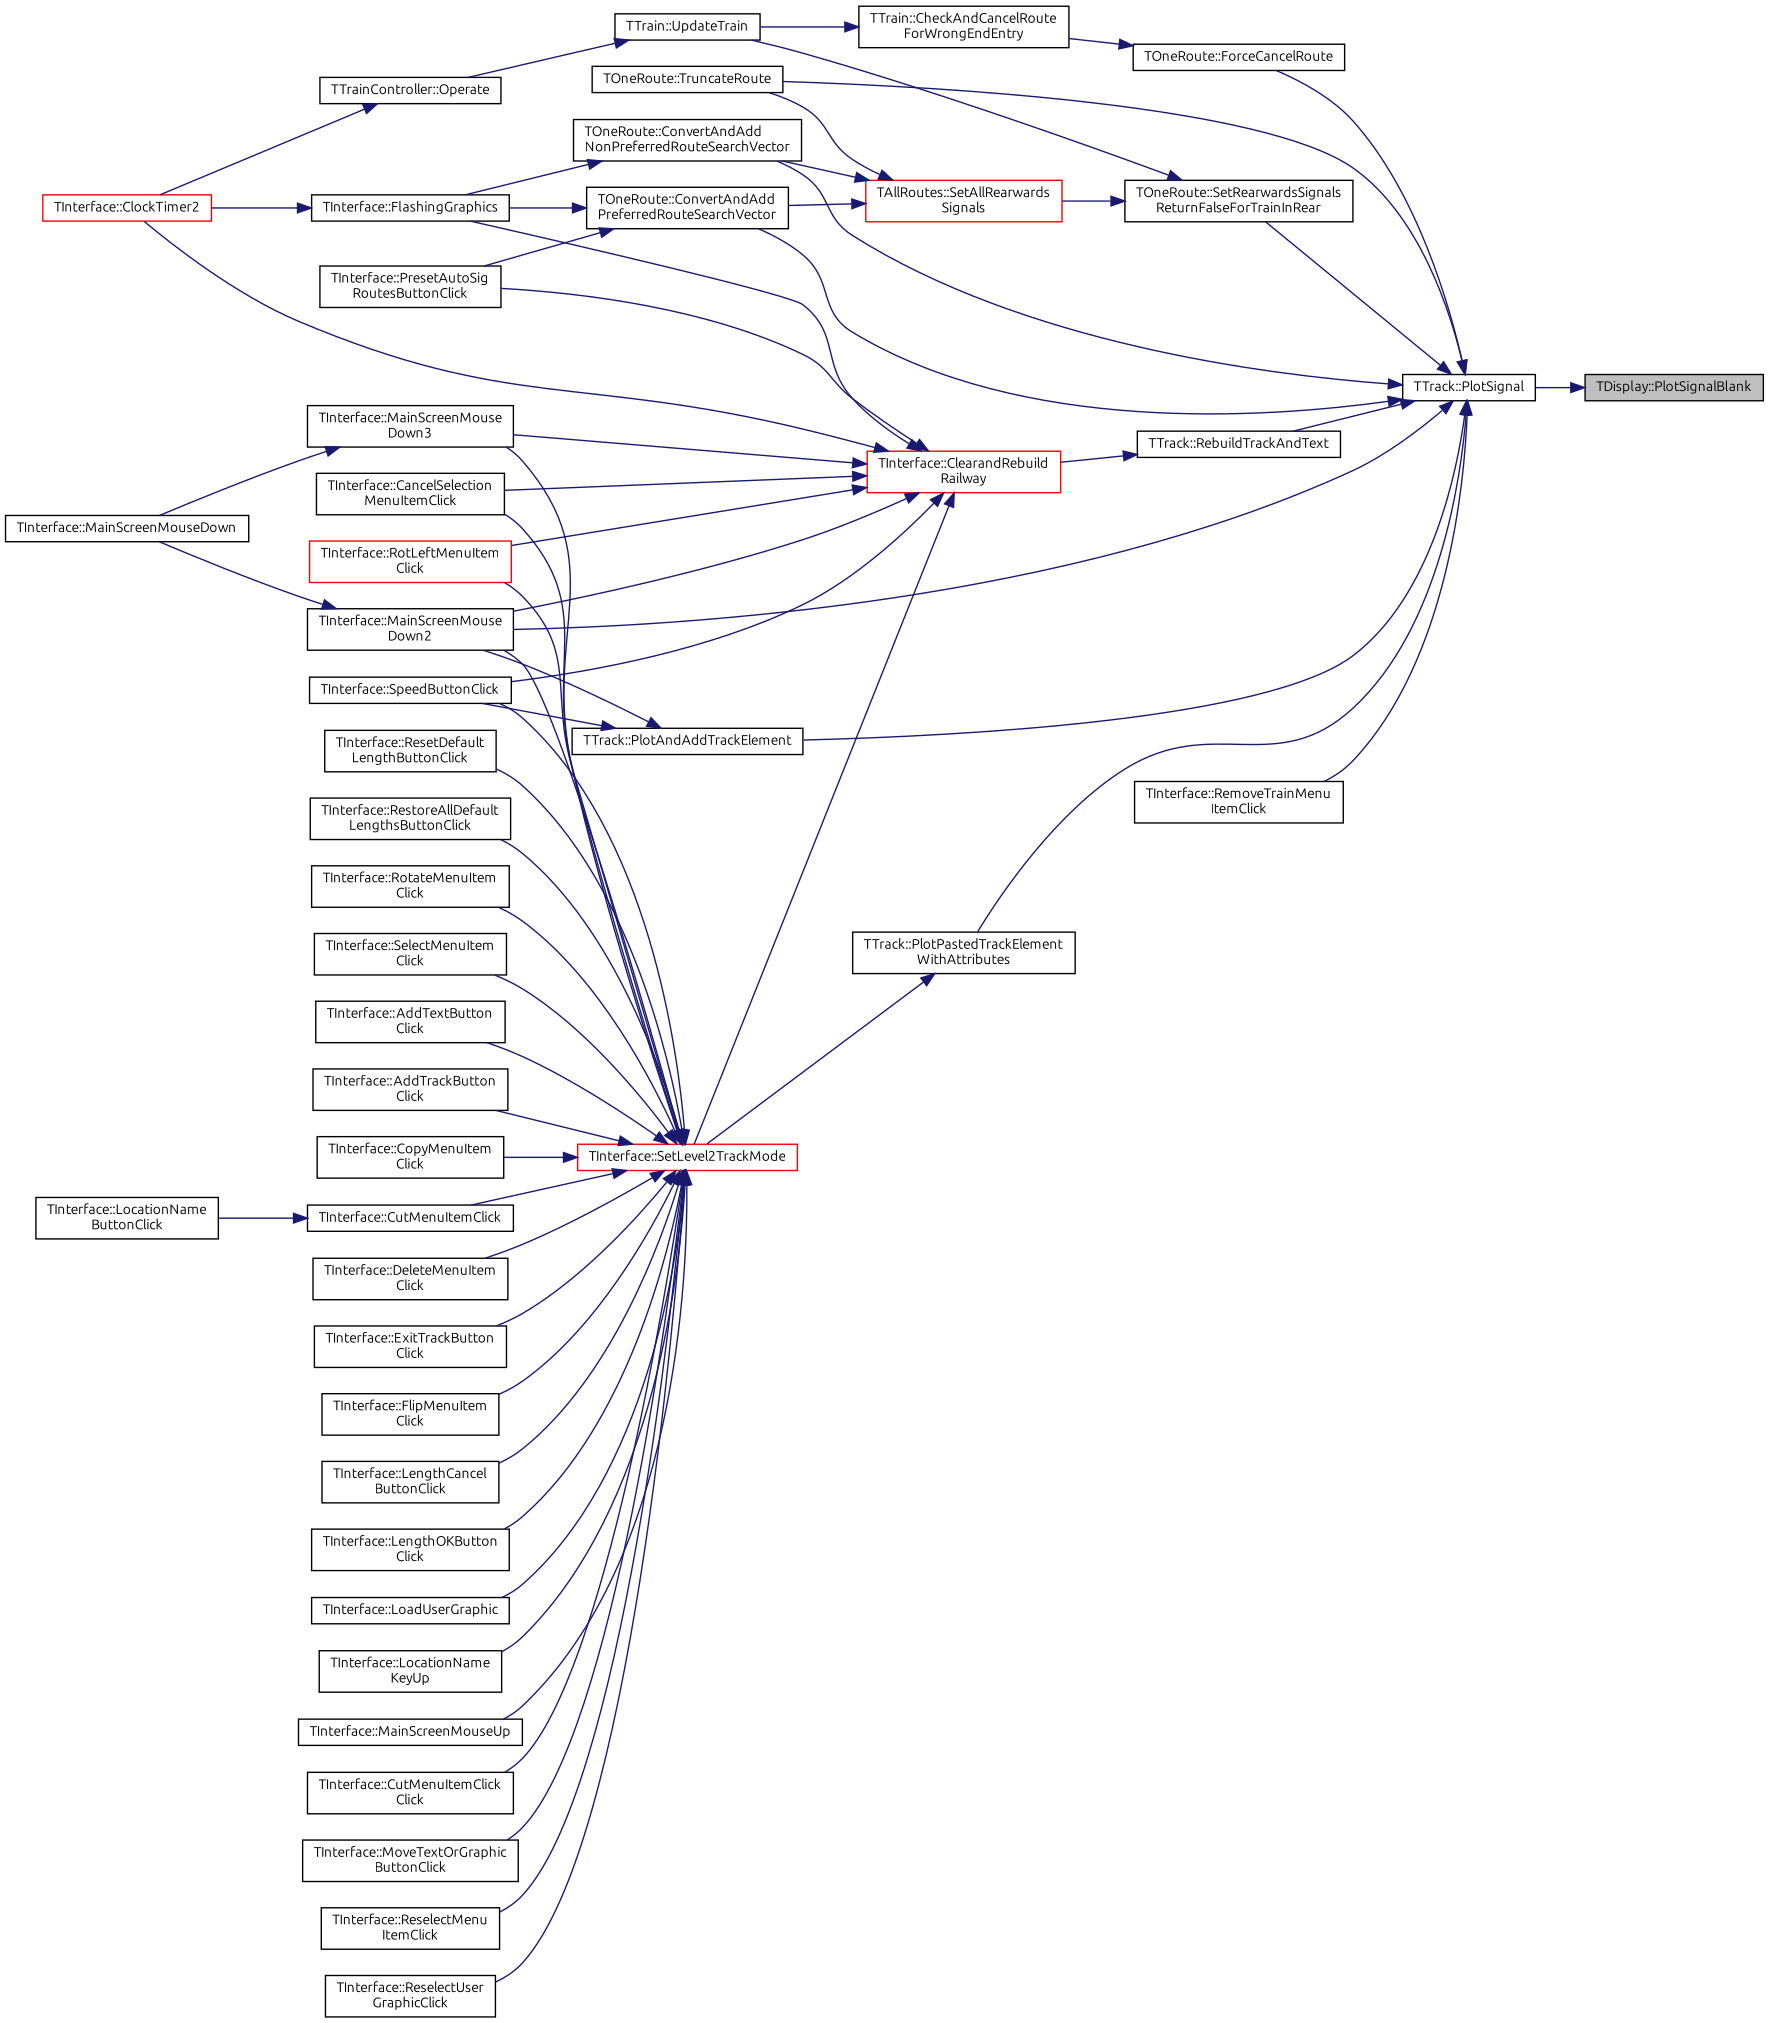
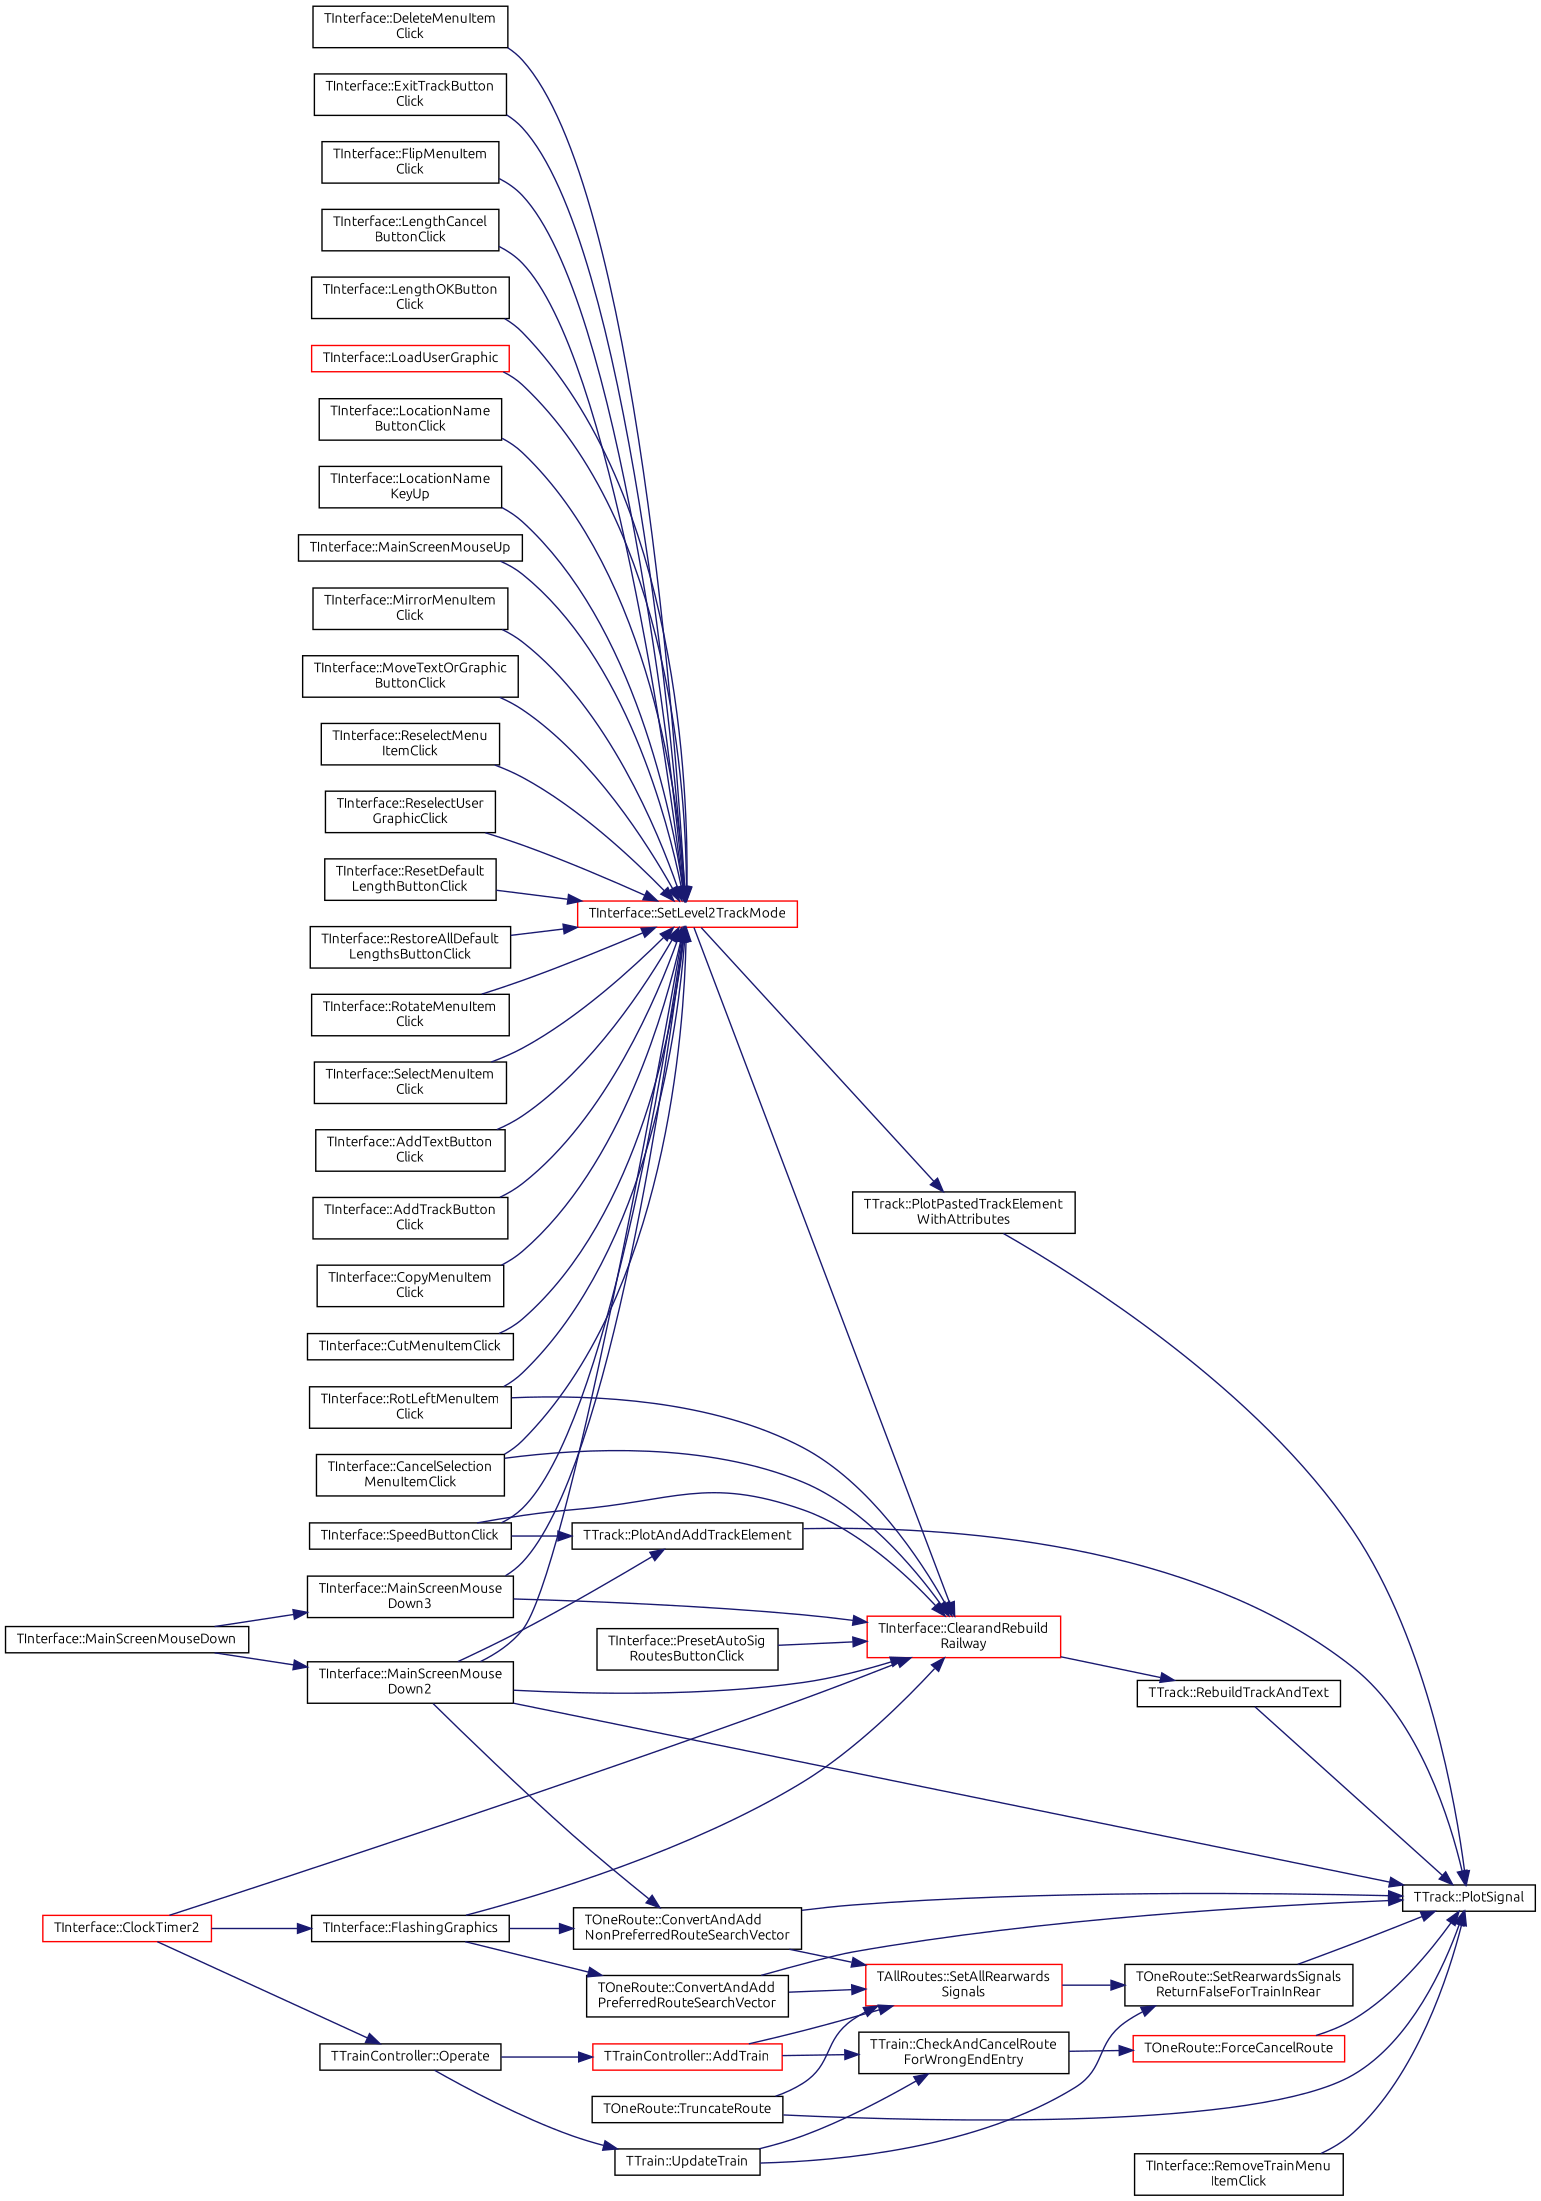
  digraph {
    fontname=Ubuntu
    rankdir=RL
    node [color=black fillcolor=white fontname=Ubuntu fontsize=10 shape=record style=filled]
    edge [color=midnightblue dir=back fontname=Ubuntu fontsize=10 labelfontname=Helvetica labelfontsize=10 style=solid]
-   n1 [fillcolor=grey75 fontcolor=black height=0.2 label="TDisplay::PlotSignalBlank" width=0.4]
    n2 [height=0.2 label="TTrack::PlotSignal" width=0.4]
    n3 [height=0.2 label="TOneRoute::ConvertAndAdd\lNonPreferredRouteSearchVector" width=0.4]
    n4 [height=0.2 label="TInterface::MainScreenMouse\lDown2" width=0.4]
    n5 [height=0.2 label="TOneRoute::ConvertAndAdd\lPreferredRouteSearchVector" width=0.4]
-   n6 [height=0.2 label="TOneRoute::ForceCancelRoute" width=0.4]
+   n6 [color=red height=0.2 label="TOneRoute::ForceCancelRoute" width=0.4]
    n7 [height=0.2 label="TTrack::PlotAndAddTrackElement" width=0.4]
    n8 [height=0.2 label="TTrack::PlotPastedTrackElement\lWithAttributes" width=0.4]
    n9 [height=0.2 label="TTrack::RebuildTrackAndText" width=0.4]
    n10 [height=0.2 label="TInterface::RemoveTrainMenu\lItemClick" width=0.4]
    n11 [height=0.2 label="TOneRoute::SetRearwardsSignals\lReturnFalseForTrainInRear" width=0.4]
    n12 [height=0.2 label="TOneRoute::TruncateRoute" width=0.4]
    n13 [height=0.2 label="TInterface::FlashingGraphics" width=0.4]
    n14 [height=0.2 label="TInterface::MainScreenMouseDown" width=0.4]
    n15 [height=0.2 label="TInterface::PresetAutoSig\lRoutesButtonClick" width=0.4]
    n16 [height=0.2 label="TTrain::CheckAndCancelRoute\lForWrongEndEntry" width=0.4]
    n17 [height=0.2 label="TTrain::UpdateTrain" width=0.4]
    n18 [height=0.2 label="TTrainController::Operate" width=0.4]
    n19 [height=0.2 label="TInterface::SpeedButtonClick" width=0.4]
    n20 [color=red height=0.2 label="TInterface::SetLevel2TrackMode" width=0.4]
    n21 [color=red height=0.2 label="TInterface::ClearandRebuild\lRailway" width=0.4]
    n22 [color=red height=0.2 label="TAllRoutes::SetAllRearwards\lSignals" width=0.4]
    n23 [color=red height=0.2 label="TInterface::ClockTimer2" width=0.4]
+   n24 [color=red height=0.2 label="TTrainController::AddTrain" width=0.4]
    n25 [height=0.2 label="TInterface::AddTextButton\lClick" width=0.4]
    n26 [height=0.2 label="TInterface::AddTrackButton\lClick" width=0.4]
    n27 [height=0.2 label="TInterface::CancelSelection\lMenuItemClick" width=0.4]
    n28 [height=0.2 label="TInterface::CopyMenuItem\lClick" width=0.4]
    n29 [height=0.2 label="TInterface::CutMenuItemClick" width=0.4]
    n30 [height=0.2 label="TInterface::DeleteMenuItem\lClick" width=0.4]
    n31 [height=0.2 label="TInterface::ExitTrackButton\lClick" width=0.4]
    n32 [height=0.2 label="TInterface::FlipMenuItem\lClick" width=0.4]
    n33 [height=0.2 label="TInterface::LengthCancel\lButtonClick" width=0.4]
    n34 [height=0.2 label="TInterface::LengthOKButton\lClick" width=0.4]
-   n35 [height=0.2 label="TInterface::LoadUserGraphic" width=0.4]
+   n35 [color=red height=0.2 label="TInterface::LoadUserGraphic" width=0.4]
    n36 [height=0.2 label="TInterface::LocationName\lButtonClick" width=0.4]
    n37 [height=0.2 label="TInterface::LocationName\lKeyUp" width=0.4]
    n38 [height=0.2 label="TInterface::MainScreenMouse\lDown3" width=0.4]
    n39 [height=0.2 label="TInterface::MainScreenMouseUp" width=0.4]
-   n40 [height=0.2 label="TInterface::CutMenuItemClick\lClick" width=0.4]
+   n40 [height=0.2 label="TInterface::MirrorMenuItem\lClick" width=0.4]
    n41 [height=0.2 label="TInterface::MoveTextOrGraphic\lButtonClick" width=0.4]
    n42 [height=0.2 label="TInterface::ReselectMenu\lItemClick" width=0.4]
    n43 [height=0.2 label="TInterface::ReselectUser\lGraphicClick" width=0.4]
    n44 [height=0.2 label="TInterface::ResetDefault\lLengthButtonClick" width=0.4]
    n45 [height=0.2 label="TInterface::RestoreAllDefault\lLengthsButtonClick" width=0.4]
    n46 [height=0.2 label="TInterface::RotateMenuItem\lClick" width=0.4]
-   n47 [color=red height=0.2 label="TInterface::RotLeftMenuItem\lClick" width=0.4]
+   n47 [height=0.2 label="TInterface::RotLeftMenuItem\lClick" width=0.4]
    n48 [height=0.2 label="TInterface::SelectMenuItem\lClick" width=0.4]
-   n1 -> n2
    n2 -> n3
    n2 -> n4
    n2 -> n5
    n2 -> n6
    n2 -> n7
    n2 -> n8
    n2 -> n9
    n2 -> n10
    n2 -> n11
    n2 -> n12
+   n3 -> n4
    n3 -> n13
    n4 -> n14
    n5 -> n13
-   n5 -> n15
    n6 -> n16
    n7 -> n4
    n7 -> n19
    n8 -> n20
    n9 -> n21
    n11 -> n17
    n11 -> n22
    n13 -> n23
    n16 -> n17
+   n16 -> n24
    n17 -> n18
    n18 -> n23
    n20 -> n4
    n20 -> n19
    n20 -> n25
    n20 -> n26
    n20 -> n27
    n20 -> n28
    n20 -> n29
    n20 -> n30
    n20 -> n31
    n20 -> n32
    n20 -> n33
    n20 -> n34
    n20 -> n35
-   n29 -> n36
+   n20 -> n36
    n20 -> n37
    n20 -> n38
    n20 -> n39
    n20 -> n40
    n20 -> n41
    n20 -> n42
    n20 -> n43
    n20 -> n44
    n20 -> n45
    n20 -> n46
    n20 -> n47
    n20 -> n48
    n21 -> n4
    n21 -> n13
    n21 -> n15
    n21 -> n19
    n21 -> n20
    n21 -> n23
    n21 -> n27
    n21 -> n38
    n21 -> n47
    n22 -> n3
    n22 -> n5
    n22 -> n12
+   n22 -> n24
+   n24 -> n18
    n38 -> n14
  }
